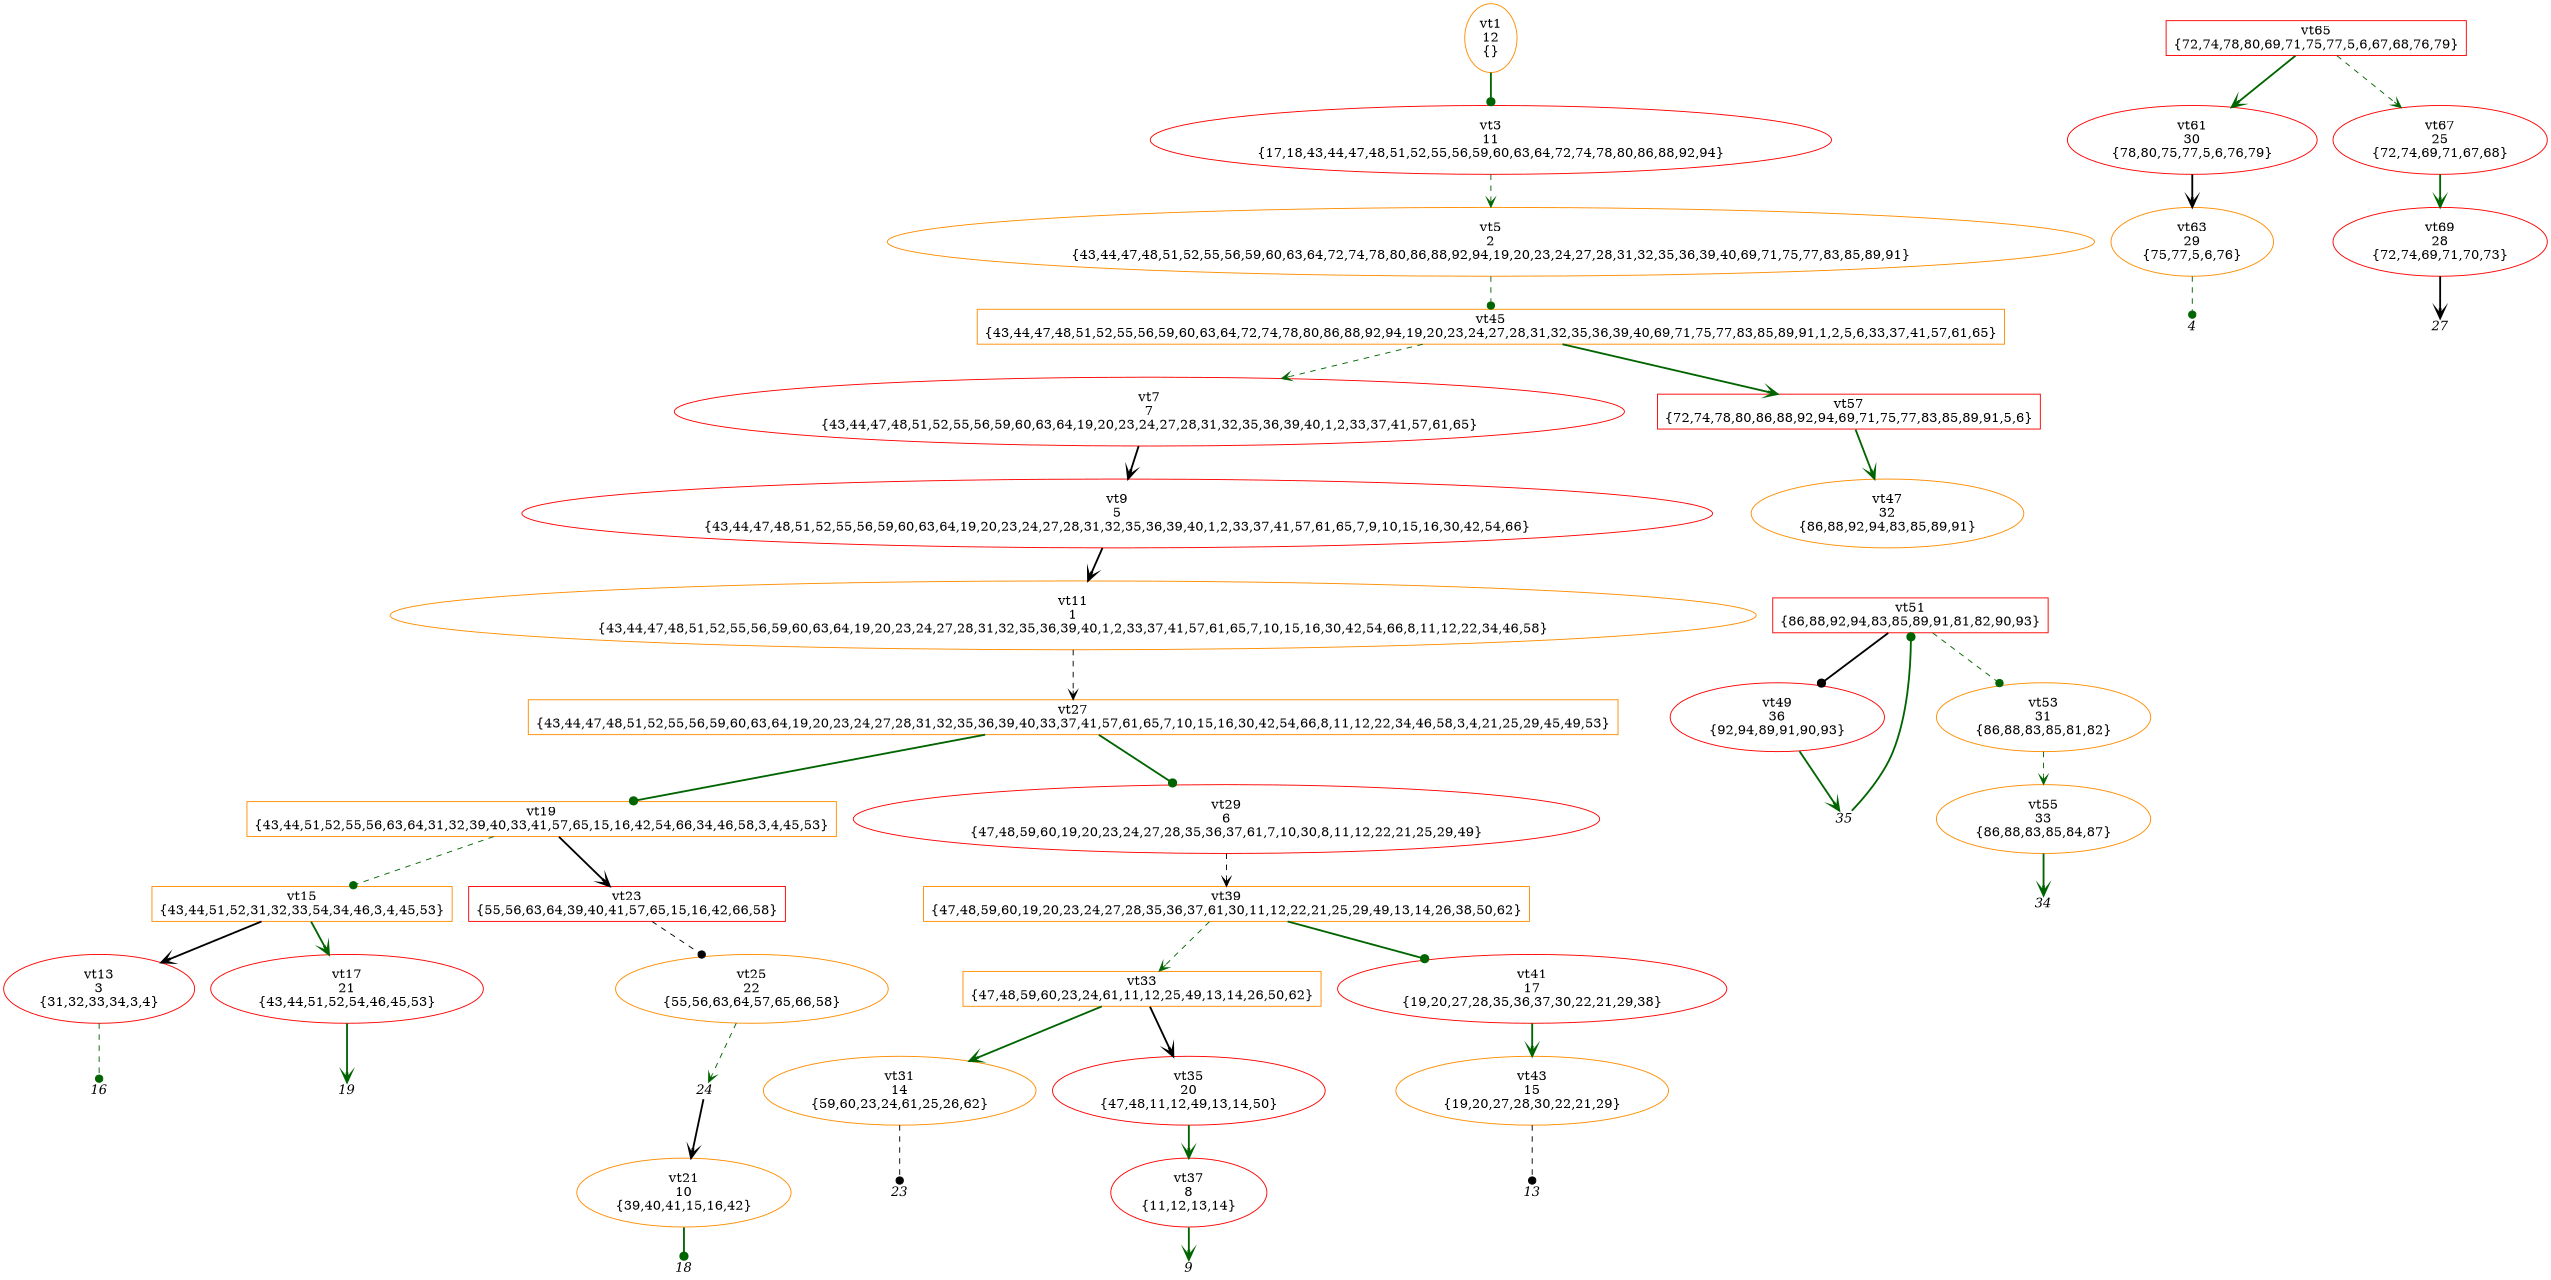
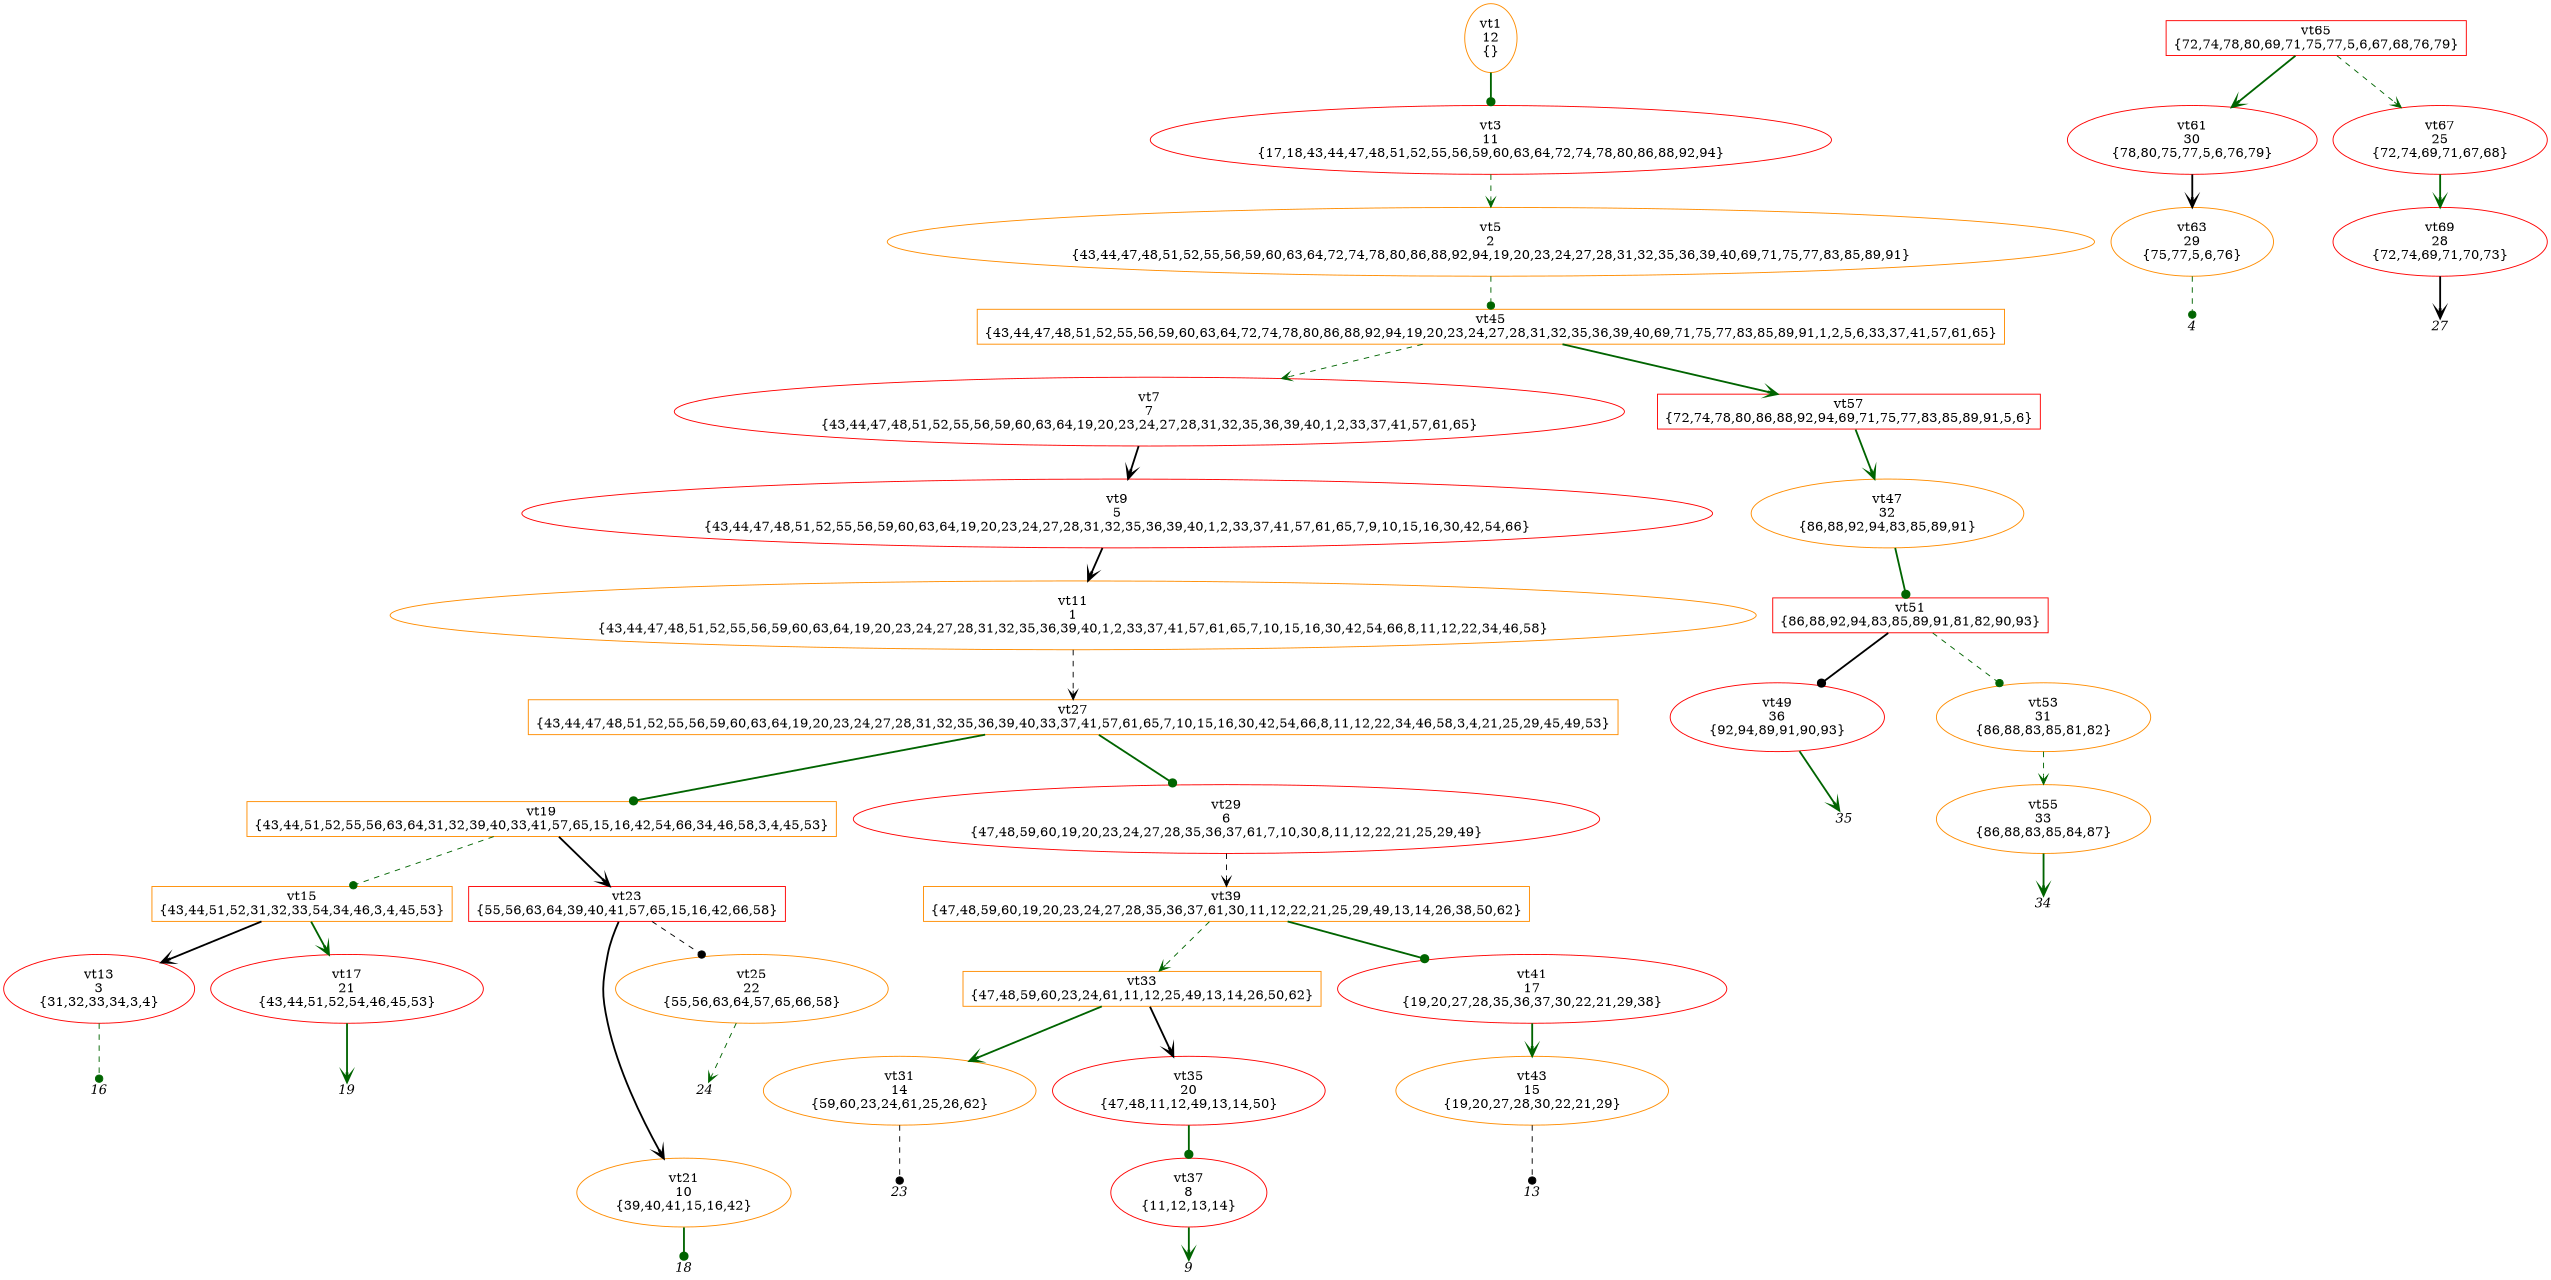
  digraph {
    node [color=darkorange shape=ellipse]
    edge [arrowhead=vee color=darkgreen style=bold]
    n1 [label="vt1\n12\n{}"]
    n2 [color=red label="vt3\n11\n{17,18,43,44,47,48,51,52,55,56,59,60,63,64,72,74,78,80,86,88,92,94}"]
    n3 [label="vt5\n2\n{43,44,47,48,51,52,55,56,59,60,63,64,72,74,78,80,86,88,92,94,19,20,23,24,27,28,31,32,35,36,39,40,69,71,75,77,83,85,89,91}"]
    n4 [label="vt45\n{43,44,47,48,51,52,55,56,59,60,63,64,72,74,78,80,86,88,92,94,19,20,23,24,27,28,31,32,35,36,39,40,69,71,75,77,83,85,89,91,1,2,5,6,33,37,41,57,61,65}" shape=box]
    n5 [color=red label="vt7\n7\n{43,44,47,48,51,52,55,56,59,60,63,64,19,20,23,24,27,28,31,32,35,36,39,40,1,2,33,37,41,57,61,65}"]
    n6 [color=red label="vt57\n{72,74,78,80,86,88,92,94,69,71,75,77,83,85,89,91,5,6}" shape=box]
    n7 [color=red label="vt9\n5\n{43,44,47,48,51,52,55,56,59,60,63,64,19,20,23,24,27,28,31,32,35,36,39,40,1,2,33,37,41,57,61,65,7,9,10,15,16,30,42,54,66}"]
    n8 [label="vt47\n32\n{86,88,92,94,83,85,89,91}"]
    n9 [label="vt11\n1\n{43,44,47,48,51,52,55,56,59,60,63,64,19,20,23,24,27,28,31,32,35,36,39,40,1,2,33,37,41,57,61,65,7,10,15,16,30,42,54,66,8,11,12,22,34,46,58}"]
    n10 [label="vt27\n{43,44,47,48,51,52,55,56,59,60,63,64,19,20,23,24,27,28,31,32,35,36,39,40,33,37,41,57,61,65,7,10,15,16,30,42,54,66,8,11,12,22,34,46,58,3,4,21,25,29,45,49,53}" shape=box]
    n11 [label="vt19\n{43,44,51,52,55,56,63,64,31,32,39,40,33,41,57,65,15,16,42,54,66,34,46,58,3,4,45,53}" shape=box]
    n12 [color=red label="vt29\n6\n{47,48,59,60,19,20,23,24,27,28,35,36,37,61,7,10,30,8,11,12,22,21,25,29,49}"]
    n13 [label="vt15\n{43,44,51,52,31,32,33,54,34,46,3,4,45,53}" shape=box]
    n14 [color=red label="vt23\n{55,56,63,64,39,40,41,57,65,15,16,42,66,58}" shape=box]
    n15 [label="vt39\n{47,48,59,60,19,20,23,24,27,28,35,36,37,61,30,11,12,22,21,25,29,49,13,14,26,38,50,62}" shape=box]
    n16 [color=red label="vt13\n3\n{31,32,33,34,3,4}"]
    n17 [color=red label="vt17\n21\n{43,44,51,52,54,46,45,53}"]
    n18 [label="vt21\n10\n{39,40,41,15,16,42}"]
    n19 [label="vt25\n22\n{55,56,63,64,57,65,66,58}"]
    n20 [fixedsize=true fontname="Times-Italic" fontsize=14 height=.25 label=16 shape=plaintext width=.25]
    n21 [fixedsize=true fontname="Times-Italic" fontsize=14 height=.25 label=19 shape=plaintext width=.25]
    n22 [fixedsize=true fontname="Times-Italic" fontsize=14 height=.25 label=18 shape=plaintext width=.25]
    n23 [fixedsize=true fontname="Times-Italic" fontsize=14 height=.25 label=24 shape=plaintext width=.25]
    n24 [label="vt33\n{47,48,59,60,23,24,61,11,12,25,49,13,14,26,50,62}" shape=box]
    n25 [color=red label="vt41\n17\n{19,20,27,28,35,36,37,30,22,21,29,38}"]
    n26 [label="vt31\n14\n{59,60,23,24,61,25,26,62}"]
    n27 [color=red label="vt35\n20\n{47,48,11,12,49,13,14,50}"]
    n28 [label="vt43\n15\n{19,20,27,28,30,22,21,29}"]
    n29 [color=red fixedsize=true fontname="Times-Italic" fontsize=14 height=.25 label=23 shape=plaintext width=.25]
    n30 [color=red label="vt37\n8\n{11,12,13,14}"]
    n31 [fixedsize=true fontname="Times-Italic" fontsize=14 height=.25 label=9 shape=plaintext width=.25]
    n32 [color=red fixedsize=true fontname="Times-Italic" fontsize=14 height=.25 label=13 shape=plaintext width=.25]
    n33 [color=red label="vt51\n{86,88,92,94,83,85,89,91,81,82,90,93}" shape=box]
    n34 [color=red label="vt49\n36\n{92,94,89,91,90,93}"]
    n35 [label="vt53\n31\n{86,88,83,85,81,82}"]
    n36 [fixedsize=true fontname="Times-Italic" fontsize=14 height=.25 label=35 shape=plaintext width=.25]
    n37 [label="vt55\n33\n{86,88,83,85,84,87}"]
    n38 [fixedsize=true fontname="Times-Italic" fontsize=14 height=.25 label=34 shape=plaintext width=.25]
    n39 [color=red label="vt65\n{72,74,78,80,69,71,75,77,5,6,67,68,76,79}" shape=box]
    n40 [color=red label="vt61\n30\n{78,80,75,77,5,6,76,79}"]
    n41 [color=red label="vt67\n25\n{72,74,69,71,67,68}"]
    n42 [label="vt63\n29\n{75,77,5,6,76}"]
    n43 [color=red label="vt69\n28\n{72,74,69,71,70,73}"]
    n44 [color=red fixedsize=true fontname="Times-Italic" fontsize=14 height=.25 label=4 shape=plaintext width=.25]
    n45 [fixedsize=true fontname="Times-Italic" fontsize=14 height=.25 label=27 shape=plaintext width=.25]
    n1 -> n2 [arrowhead=dot]
    n2 -> n3 [style=dashed]
    n3 -> n4 [arrowhead=dot style=dashed]
    n4 -> n5 [style=dashed]
    n4 -> n6
    n5 -> n7 [color=black]
    n6 -> n8
    n7 -> n9 [color=black]
-   n36 -> n33 [arrowhead=dot]
+   n8 -> n33 [arrowhead=dot]
    n9 -> n10 [color=black style=dashed]
    n10 -> n11 [arrowhead=dot]
    n10 -> n12 [arrowhead=dot]
    n11 -> n13 [arrowhead=dot style=dashed]
    n11 -> n14 [color=black]
    n12 -> n15 [color=black style=dashed]
    n13 -> n16 [color=black]
    n13 -> n17
-   n23 -> n18 [color=black]
+   n14 -> n18 [color=black]
    n14 -> n19 [arrowhead=dot color=black style=dashed]
    n15 -> n24 [style=dashed]
    n15 -> n25 [arrowhead=dot]
    n16 -> n20 [arrowhead=dot style=dashed]
    n17 -> n21
    n18 -> n22 [arrowhead=dot]
    n19 -> n23 [style=dashed]
    n24 -> n26
    n24 -> n27 [color=black]
    n25 -> n28
    n26 -> n29 [arrowhead=dot color=black style=dashed]
-   n27 -> n30
+   n27 -> n30 [arrowhead=dot]
    n28 -> n32 [arrowhead=dot color=black style=dashed]
    n30 -> n31
    n33 -> n34 [arrowhead=dot color=black]
    n33 -> n35 [arrowhead=dot style=dashed]
    n34 -> n36
    n35 -> n37 [style=dashed]
    n37 -> n38
    n39 -> n40
    n39 -> n41 [style=dashed]
    n40 -> n42 [color=black]
    n41 -> n43
    n42 -> n44 [arrowhead=dot style=dashed]
    n43 -> n45 [color=black]
  }
